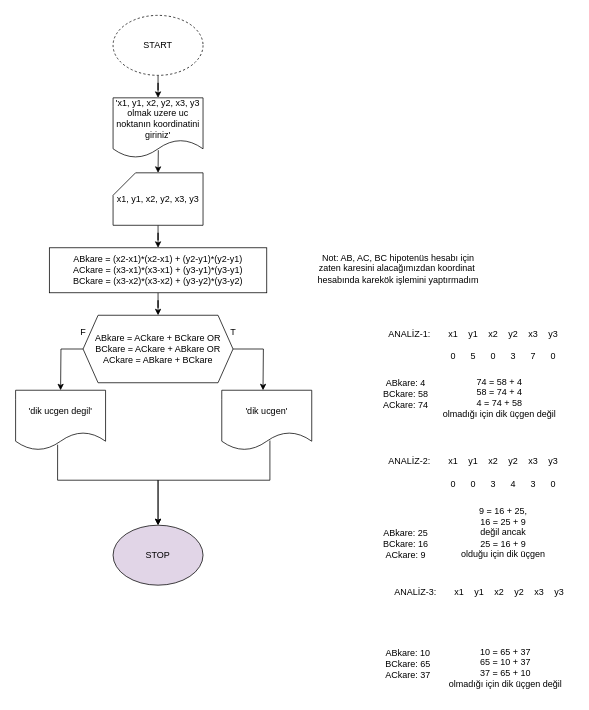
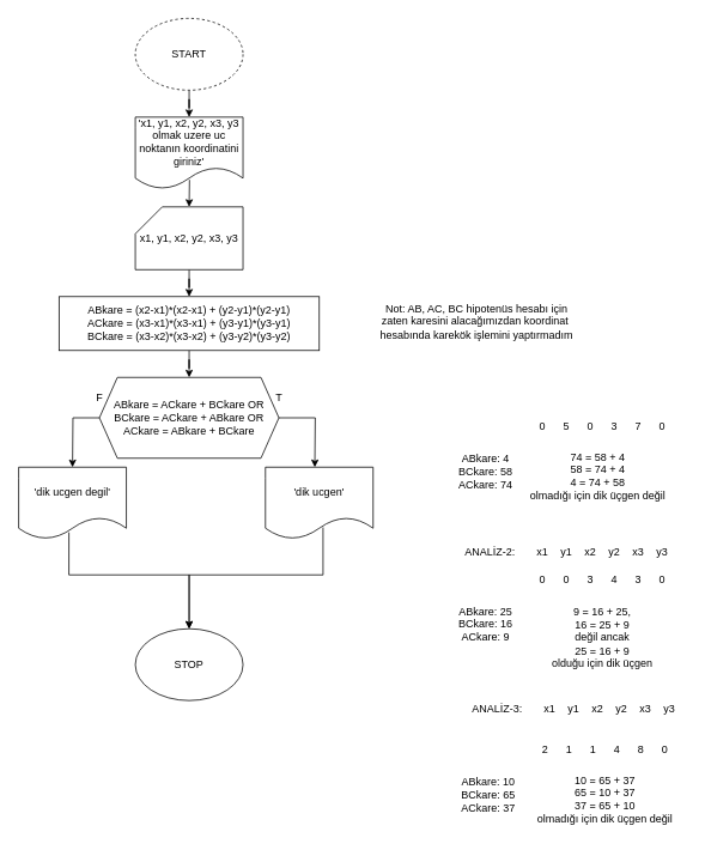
  <mxCell id="0" />
  <mxCell id="1" parent="0" />
  <mxCell id="2" style="edgeStyle=orthogonalEdgeStyle;rounded=0;orthogonalLoop=1;jettySize=auto;html=1;entryX=0.5;entryY=0;entryDx=0;entryDy=0;" edge="1" parent="1" source="3" target="4"><mxGeometry relative="1" as="geometry" /></mxCell>
  <mxCell id="3" value="START" style="ellipse;whiteSpace=wrap;html=1;dashed=1;" vertex="1" parent="1"><mxGeometry x="150" y="20" width="120" height="80" as="geometry" /></mxCell>
  <mxCell id="4" value="'x1, y1, x2, y2, x3, y3 olmak uzere uc noktanın koordinatini giriniz'" style="shape=document;whiteSpace=wrap;html=1;boundedLbl=1;" vertex="1" parent="1"><mxGeometry x="150" y="130" width="120" height="80" as="geometry" /></mxCell>
  <mxCell id="5" value="" style="edgeStyle=orthogonalEdgeStyle;rounded=0;orthogonalLoop=1;jettySize=auto;html=1;" edge="1" parent="1" source="6" target="9"><mxGeometry relative="1" as="geometry" /></mxCell>
  <mxCell id="6" value="x1, y1, x2, y2, x3, y3" style="shape=card;whiteSpace=wrap;html=1;" vertex="1" parent="1"><mxGeometry x="150" y="230" width="120" height="70" as="geometry" /></mxCell>
  <mxCell id="7" style="edgeStyle=orthogonalEdgeStyle;rounded=0;orthogonalLoop=1;jettySize=auto;html=1;entryX=0.5;entryY=0;entryDx=0;entryDy=0;entryPerimeter=0;exitX=0.503;exitY=0.873;exitDx=0;exitDy=0;exitPerimeter=0;" edge="1" parent="1" source="4" target="6"><mxGeometry relative="1" as="geometry" /></mxCell>
  <mxCell id="8" value="" style="edgeStyle=orthogonalEdgeStyle;rounded=0;orthogonalLoop=1;jettySize=auto;html=1;" edge="1" parent="1" source="9" target="12"><mxGeometry relative="1" as="geometry" /></mxCell>
  <mxCell id="9" value="&lt;div&gt;ABkare = (x2-x1)*(&lt;span style=&quot;background-color: initial;&quot;&gt;x2-x1) + (y&lt;/span&gt;&lt;span style=&quot;background-color: initial;&quot;&gt;2-y1)*(y&lt;/span&gt;&lt;span style=&quot;background-color: initial;&quot;&gt;2-y1)&lt;/span&gt;&lt;/div&gt;&lt;div&gt;&lt;span style=&quot;background-color: initial;&quot;&gt;ACkare =&amp;nbsp;&lt;/span&gt;&lt;span style=&quot;background-color: initial;&quot;&gt;(x3-x1)*(&lt;/span&gt;&lt;span style=&quot;background-color: initial;&quot;&gt;x3-x1) + (y3&lt;/span&gt;&lt;span style=&quot;background-color: initial;&quot;&gt;-y1)*(y3&lt;/span&gt;&lt;span style=&quot;background-color: initial;&quot;&gt;-y1)&lt;/span&gt;&lt;/div&gt;&lt;div&gt;&lt;span style=&quot;background-color: initial;&quot;&gt;BCkare = &lt;/span&gt;&lt;span style=&quot;background-color: initial;&quot;&gt;(x3-x2)*(&lt;/span&gt;&lt;span style=&quot;background-color: initial;&quot;&gt;x3-x2) + (y3-y2)*(y3-y2)&lt;/span&gt;&lt;/div&gt;" style="rounded=0;whiteSpace=wrap;html=1;" vertex="1" parent="1"><mxGeometry x="65" y="330" width="290" height="60" as="geometry" /></mxCell>
  <mxCell id="10" style="edgeStyle=orthogonalEdgeStyle;rounded=0;orthogonalLoop=1;jettySize=auto;html=1;exitX=1;exitY=0.5;exitDx=0;exitDy=0;" edge="1" parent="1" source="12"><mxGeometry relative="1" as="geometry"><mxPoint x="350" y="520" as="targetPoint" /></mxGeometry></mxCell>
  <mxCell id="11" style="edgeStyle=orthogonalEdgeStyle;rounded=0;orthogonalLoop=1;jettySize=auto;html=1;" edge="1" parent="1" source="12"><mxGeometry relative="1" as="geometry"><mxPoint x="80" y="520" as="targetPoint" /></mxGeometry></mxCell>
  <mxCell id="12" value="ABkare = ACkare + BCkare OR&lt;div&gt;BCkare = ACkare + ABkare OR&lt;/div&gt;&lt;div&gt;ACkare = ABkare + BCkare&lt;/div&gt;" style="shape=hexagon;perimeter=hexagonPerimeter2;whiteSpace=wrap;html=1;fixedSize=1;" vertex="1" parent="1"><mxGeometry x="110" y="420" width="200" height="90" as="geometry" /></mxCell>
  <mxCell id="13" value="Not: AB, AC, BC hipotenüs hesabı için&lt;div&gt;zaten karesini alacağımızdan koordinat&amp;nbsp;&lt;/div&gt;&lt;div&gt;hesabında karekök işlemini yaptırmadım&lt;br&gt;&lt;div&gt;&lt;br&gt;&lt;/div&gt;&lt;/div&gt;" style="text;html=1;align=center;verticalAlign=middle;resizable=0;points=[];autosize=1;strokeColor=none;fillColor=none;" vertex="1" parent="1"><mxGeometry x="410" y="330" width="240" height="70" as="geometry" /></mxCell>
  <mxCell id="14" value="T" style="text;html=1;align=center;verticalAlign=middle;resizable=0;points=[];autosize=1;strokeColor=none;fillColor=none;" vertex="1" parent="1"><mxGeometry x="295" y="428" width="30" height="30" as="geometry" /></mxCell>
  <mxCell id="15" value="F" style="text;html=1;align=center;verticalAlign=middle;resizable=0;points=[];autosize=1;strokeColor=none;fillColor=none;" vertex="1" parent="1"><mxGeometry x="95" y="428" width="30" height="30" as="geometry" /></mxCell>
  <mxCell id="16" style="edgeStyle=orthogonalEdgeStyle;rounded=0;orthogonalLoop=1;jettySize=auto;html=1;exitX=0.535;exitY=0.838;exitDx=0;exitDy=0;exitPerimeter=0;" edge="1" parent="1" source="17"><mxGeometry relative="1" as="geometry"><mxPoint x="210" y="700" as="targetPoint" /><Array as="points"><mxPoint x="359" y="640" /><mxPoint x="210" y="640" /><mxPoint x="210" y="690" /></Array></mxGeometry></mxCell>
  <mxCell id="17" value="'dik ucgen'" style="shape=document;whiteSpace=wrap;html=1;boundedLbl=1;" vertex="1" parent="1"><mxGeometry x="295" y="520" width="120" height="80" as="geometry" /></mxCell>
  <mxCell id="18" style="edgeStyle=orthogonalEdgeStyle;rounded=0;orthogonalLoop=1;jettySize=auto;html=1;exitX=0.467;exitY=0.908;exitDx=0;exitDy=0;exitPerimeter=0;" edge="1" parent="1" source="19"><mxGeometry relative="1" as="geometry"><mxPoint x="210" y="700" as="targetPoint" /><mxPoint x="120" y="600" as="sourcePoint" /><Array as="points"><mxPoint x="76" y="640" /><mxPoint x="210" y="640" /><mxPoint x="210" y="700" /></Array></mxGeometry></mxCell>
  <mxCell id="19" value="'dik ucgen degil'" style="shape=document;whiteSpace=wrap;html=1;boundedLbl=1;" vertex="1" parent="1"><mxGeometry x="20" y="520" width="120" height="80" as="geometry" /></mxCell>
- <mxCell id="20" value="STOP" style="ellipse;whiteSpace=wrap;html=1;fillColor=#e1d5e7;" vertex="1" parent="1"><mxGeometry x="150" y="700" width="120" height="80" as="geometry" /></mxCell>
- <mxCell id="21" value="ANALİZ-1:&lt;span style=&quot;white-space: pre;&quot;&gt;&#09;&lt;/span&gt;x1&lt;span style=&quot;white-space: pre;&quot;&gt;&#09;&lt;/span&gt;y1&lt;span style=&quot;white-space: pre;&quot;&gt;&#09;&lt;/span&gt;x2&lt;span style=&quot;white-space: pre;&quot;&gt;&#09;&lt;/span&gt;y2&lt;span style=&quot;white-space: pre;&quot;&gt;&#09;&lt;/span&gt;x3&lt;span style=&quot;white-space: pre;&quot;&gt;&#09;&lt;/span&gt;y3" style="text;html=1;align=center;verticalAlign=middle;resizable=0;points=[];autosize=1;strokeColor=none;fillColor=none;" vertex="1" parent="1"><mxGeometry x="505" y="430" width="250" height="30" as="geometry" /></mxCell>
+ <mxCell id="20" value="STOP" style="ellipse;whiteSpace=wrap;html=1;" vertex="1" parent="1"><mxGeometry x="150" y="700" width="120" height="80" as="geometry" /></mxCell>
  <mxCell id="22" value="0&lt;span style=&quot;white-space: pre;&quot;&gt;&#09;&lt;/span&gt;5&lt;span style=&quot;white-space: pre;&quot;&gt;&#09;&lt;/span&gt;0&lt;span style=&quot;white-space: pre;&quot;&gt;&#09;&lt;/span&gt;3&lt;span style=&quot;white-space: pre;&quot;&gt;&#09;&lt;/span&gt;7&lt;span style=&quot;white-space: pre;&quot;&gt;&#09;&lt;/span&gt;0" style="text;html=1;align=center;verticalAlign=middle;resizable=0;points=[];autosize=1;strokeColor=none;fillColor=none;" vertex="1" parent="1"><mxGeometry x="590" y="460" width="160" height="30" as="geometry" /></mxCell>
  <mxCell id="23" value="ABkare: 4&lt;div&gt;BCkare: 58&lt;/div&gt;&lt;div&gt;ACkare: 74&lt;/div&gt;" style="text;html=1;align=center;verticalAlign=middle;resizable=0;points=[];autosize=1;strokeColor=none;fillColor=none;" vertex="1" parent="1"><mxGeometry x="500" y="495" width="80" height="60" as="geometry" /></mxCell>
  <mxCell id="24" value="74 = 58 + 4&lt;div&gt;58 = 74 + 4&lt;/div&gt;&lt;div&gt;4 = 74 + 58&lt;br&gt;&lt;div&gt;olmadığı için dik üçgen değil&lt;/div&gt;&lt;/div&gt;" style="text;html=1;align=center;verticalAlign=middle;resizable=0;points=[];autosize=1;strokeColor=none;fillColor=none;" vertex="1" parent="1"><mxGeometry x="580" y="495" width="170" height="70" as="geometry" /></mxCell>
  <mxCell id="25" value="ANALİZ-2:&lt;span style=&quot;white-space: pre;&quot;&gt;&#09;&lt;/span&gt;x1&lt;span style=&quot;white-space: pre;&quot;&gt;&#09;&lt;/span&gt;y1&lt;span style=&quot;white-space: pre;&quot;&gt;&#09;&lt;/span&gt;x2&lt;span style=&quot;white-space: pre;&quot;&gt;&#09;&lt;/span&gt;y2&lt;span style=&quot;white-space: pre;&quot;&gt;&#09;&lt;/span&gt;x3&lt;span style=&quot;white-space: pre;&quot;&gt;&#09;&lt;/span&gt;y3" style="text;html=1;align=center;verticalAlign=middle;resizable=0;points=[];autosize=1;strokeColor=none;fillColor=none;" vertex="1" parent="1"><mxGeometry x="505" y="600" width="250" height="30" as="geometry" /></mxCell>
  <mxCell id="26" value="0&lt;span style=&quot;white-space: pre;&quot;&gt;&#09;&lt;/span&gt;0&lt;span style=&quot;white-space: pre;&quot;&gt;&#09;&lt;/span&gt;3&lt;span style=&quot;white-space: pre;&quot;&gt;&#09;&lt;/span&gt;4&lt;span style=&quot;white-space: pre;&quot;&gt;&#09;&lt;/span&gt;3&lt;span style=&quot;white-space: pre;&quot;&gt;&#09;&lt;/span&gt;0" style="text;html=1;align=center;verticalAlign=middle;resizable=0;points=[];autosize=1;strokeColor=none;fillColor=none;" vertex="1" parent="1"><mxGeometry x="590" y="630" width="160" height="30" as="geometry" /></mxCell>
- <mxCell id="27" value="ABkare: 25&lt;div&gt;BCkare: 16&lt;/div&gt;&lt;div&gt;ACkare: 9&lt;/div&gt;" style="text;html=1;align=center;verticalAlign=middle;resizable=0;points=[];autosize=1;strokeColor=none;fillColor=none;" vertex="1" parent="1"><mxGeometry x="500" y="695" width="80" height="60" as="geometry" /></mxCell>
+ <mxCell id="27" value="ABkare: 25&lt;div&gt;BCkare: 16&lt;/div&gt;&lt;div&gt;ACkare: 9&lt;/div&gt;" style="text;html=1;align=center;verticalAlign=middle;resizable=0;points=[];autosize=1;strokeColor=none;fillColor=none;" vertex="1" parent="1"><mxGeometry x="500" y="665" width="80" height="60" as="geometry" /></mxCell>
  <mxCell id="28" value="9 = 16 + 25,&lt;div&gt;16 = 25 + 9&lt;/div&gt;&lt;div&gt;değil ancak&lt;/div&gt;&lt;div&gt;25 = 16 + 9&lt;br&gt;&lt;div&gt;&lt;div&gt;&lt;div&gt;olduğu için dik üçgen&lt;/div&gt;&lt;/div&gt;&lt;/div&gt;&lt;/div&gt;" style="text;html=1;align=center;verticalAlign=middle;resizable=0;points=[];autosize=1;strokeColor=none;fillColor=none;" vertex="1" parent="1"><mxGeometry x="600" y="665" width="140" height="90" as="geometry" /></mxCell>
  <mxCell id="29" value="ANALİZ-3:&lt;span style=&quot;white-space: pre;&quot;&gt;&#09;&lt;/span&gt;x1&lt;span style=&quot;white-space: pre;&quot;&gt;&#09;&lt;/span&gt;y1&lt;span style=&quot;white-space: pre;&quot;&gt;&#09;&lt;/span&gt;x2&lt;span style=&quot;white-space: pre;&quot;&gt;&#09;&lt;/span&gt;y2&lt;span style=&quot;white-space: pre;&quot;&gt;&#09;&lt;/span&gt;x3&lt;span style=&quot;white-space: pre;&quot;&gt;&#09;&lt;/span&gt;y3" style="text;html=1;align=center;verticalAlign=middle;resizable=0;points=[];autosize=1;strokeColor=none;fillColor=none;" vertex="1" parent="1"><mxGeometry x="512.5" y="775" width="250" height="30" as="geometry" /></mxCell>
+ <mxCell id="30" value="2&lt;span style=&quot;white-space: pre;&quot;&gt;&#09;&lt;/span&gt;1&lt;span style=&quot;white-space: pre;&quot;&gt;&#09;&lt;/span&gt;1&lt;span style=&quot;white-space: pre;&quot;&gt;&#09;&lt;/span&gt;4&lt;span style=&quot;white-space: pre;&quot;&gt;&#09;&lt;/span&gt;8&lt;span style=&quot;white-space: pre;&quot;&gt;&#09;&lt;/span&gt;0" style="text;html=1;align=center;verticalAlign=middle;resizable=0;points=[];autosize=1;strokeColor=none;fillColor=none;" vertex="1" parent="1"><mxGeometry x="592.5" y="820" width="160" height="30" as="geometry" /></mxCell>
  <mxCell id="31" value="ABkare: 10&lt;div&gt;BCkare: 65&lt;/div&gt;&lt;div&gt;ACkare: 37&lt;/div&gt;" style="text;html=1;align=center;verticalAlign=middle;resizable=0;points=[];autosize=1;strokeColor=none;fillColor=none;" vertex="1" parent="1"><mxGeometry x="502.5" y="855" width="80" height="60" as="geometry" /></mxCell>
  <mxCell id="32" value="10 = 65 + 37&lt;br&gt;&lt;div&gt;65 = 10 + 37&lt;/div&gt;&lt;div&gt;37 = 65 + 10&lt;br&gt;&lt;div&gt;olmadığı için dik üçgen değil&lt;/div&gt;&lt;/div&gt;" style="text;html=1;align=center;verticalAlign=middle;resizable=0;points=[];autosize=1;strokeColor=none;fillColor=none;" vertex="1" parent="1"><mxGeometry x="587.5" y="855" width="170" height="70" as="geometry" /></mxCell>
